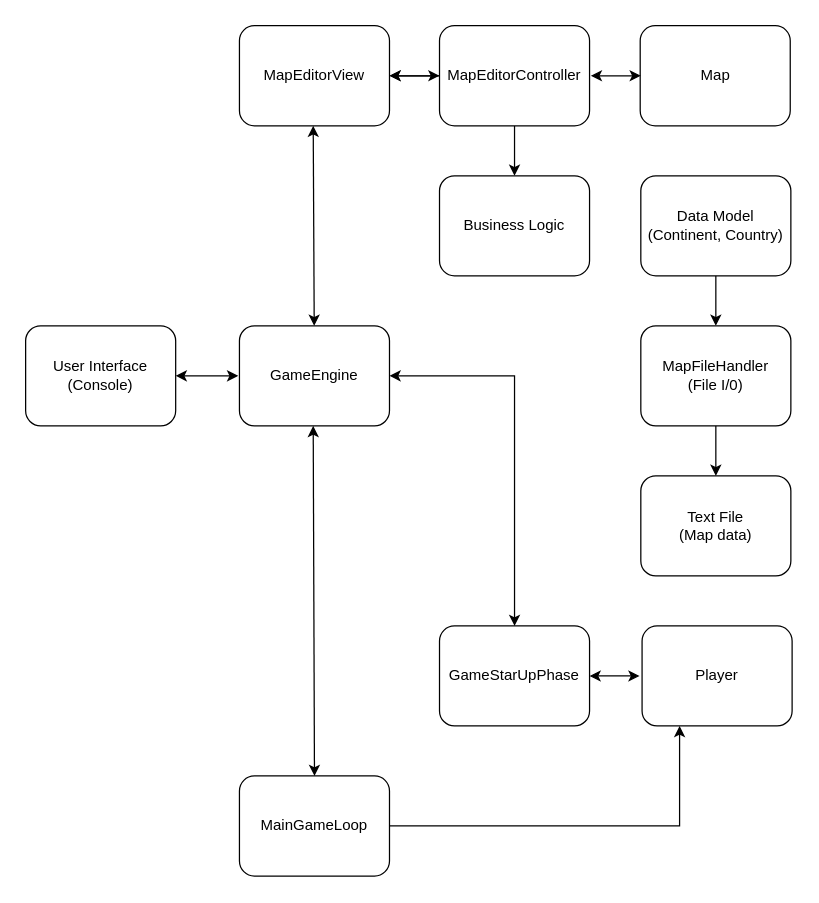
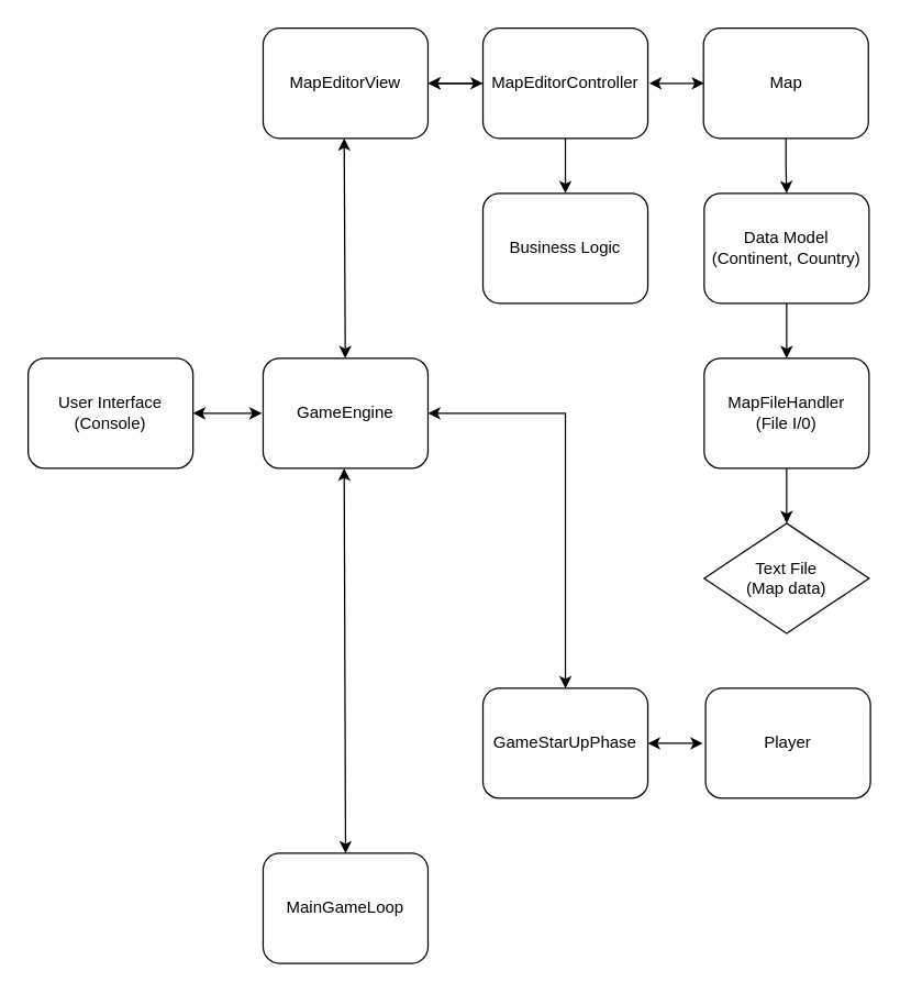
  <mxCell id="0" />
  <mxCell id="1" parent="0" />
  <mxCell id="2" value="MapEditorView" style="rounded=1;whiteSpace=wrap;html=1;" parent="1" vertex="1"><mxGeometry x="191" y="20" width="120" height="80" as="geometry" /></mxCell>
  <mxCell id="3" value="" style="edgeStyle=orthogonalEdgeStyle;rounded=0;orthogonalLoop=1;jettySize=auto;html=1;" parent="1" source="5" target="2" edge="1"><mxGeometry relative="1" as="geometry" /></mxCell>
  <mxCell id="4" style="edgeStyle=orthogonalEdgeStyle;rounded=0;orthogonalLoop=1;jettySize=auto;html=1;exitX=0.5;exitY=1;exitDx=0;exitDy=0;entryX=0.5;entryY=0;entryDx=0;entryDy=0;" parent="1" source="5" target="9" edge="1"><mxGeometry relative="1" as="geometry" /></mxCell>
  <mxCell id="5" value="MapEditorController" style="rounded=1;whiteSpace=wrap;html=1;" parent="1" vertex="1"><mxGeometry x="351" y="20" width="120" height="80" as="geometry" /></mxCell>
+ <mxCell id="6" style="edgeStyle=orthogonalEdgeStyle;rounded=0;orthogonalLoop=1;jettySize=auto;html=1;exitX=0.5;exitY=1;exitDx=0;exitDy=0;entryX=0.5;entryY=0;entryDx=0;entryDy=0;" parent="1" source="7" target="11" edge="1"><mxGeometry relative="1" as="geometry" /></mxCell>
  <mxCell id="7" value="Map" style="rounded=1;whiteSpace=wrap;html=1;" parent="1" vertex="1"><mxGeometry x="511.5" y="20" width="120" height="80" as="geometry" /></mxCell>
  <mxCell id="8" value="User Interface&lt;div&gt;(Console)&lt;/div&gt;" style="rounded=1;whiteSpace=wrap;html=1;" parent="1" vertex="1"><mxGeometry x="20" y="260" width="120" height="80" as="geometry" /></mxCell>
  <mxCell id="9" value="Business Logic" style="rounded=1;whiteSpace=wrap;html=1;" parent="1" vertex="1"><mxGeometry x="351" y="140" width="120" height="80" as="geometry" /></mxCell>
  <mxCell id="10" style="edgeStyle=orthogonalEdgeStyle;rounded=0;orthogonalLoop=1;jettySize=auto;html=1;exitX=0.5;exitY=1;exitDx=0;exitDy=0;entryX=0.5;entryY=0;entryDx=0;entryDy=0;" parent="1" source="11" target="13" edge="1"><mxGeometry relative="1" as="geometry" /></mxCell>
  <mxCell id="11" value="Data Model&lt;div&gt;(Continent, Country)&lt;/div&gt;" style="rounded=1;whiteSpace=wrap;html=1;" parent="1" vertex="1"><mxGeometry x="512" y="140" width="120" height="80" as="geometry" /></mxCell>
  <mxCell id="12" style="edgeStyle=orthogonalEdgeStyle;rounded=0;orthogonalLoop=1;jettySize=auto;html=1;exitX=0.5;exitY=1;exitDx=0;exitDy=0;" parent="1" source="13" target="14" edge="1"><mxGeometry relative="1" as="geometry" /></mxCell>
  <mxCell id="13" value="MapFileHandler&lt;div&gt;(File I/0)&lt;/div&gt;" style="rounded=1;whiteSpace=wrap;html=1;" parent="1" vertex="1"><mxGeometry x="512" y="260" width="120" height="80" as="geometry" /></mxCell>
- <mxCell id="14" value="Text File&lt;div&gt;(Map data)&lt;/div&gt;" style="rounded=1;whiteSpace=wrap;html=1;" parent="1" vertex="1"><mxGeometry x="512" y="380" width="120" height="80" as="geometry" /></mxCell>
+ <mxCell id="14" value="Text File&lt;div&gt;(Map data)&lt;/div&gt;" style="rhombus;whiteSpace=wrap;html=1;" parent="1" vertex="1"><mxGeometry x="512" y="380" width="120" height="80" as="geometry" /></mxCell>
  <mxCell id="15" value="GameEngine" style="rounded=1;whiteSpace=wrap;html=1;" parent="1" vertex="1"><mxGeometry x="191" y="260" width="120" height="80" as="geometry" /></mxCell>
  <mxCell id="16" value="GameStarUpPhase" style="rounded=1;whiteSpace=wrap;html=1;" parent="1" vertex="1"><mxGeometry x="351" y="500" width="120" height="80" as="geometry" /></mxCell>
  <mxCell id="17" value="Player" style="rounded=1;whiteSpace=wrap;html=1;" parent="1" vertex="1"><mxGeometry x="513" y="500" width="120" height="80" as="geometry" /></mxCell>
- <mxCell id="18" style="edgeStyle=orthogonalEdgeStyle;rounded=0;orthogonalLoop=1;jettySize=auto;html=1;exitX=1;exitY=0.5;exitDx=0;exitDy=0;entryX=0.25;entryY=1;entryDx=0;entryDy=0;" parent="1" source="19" target="17" edge="1"><mxGeometry relative="1" as="geometry" /></mxCell>
  <mxCell id="19" value="MainGameLoop" style="rounded=1;whiteSpace=wrap;html=1;" parent="1" vertex="1"><mxGeometry x="191" y="620" width="120" height="80" as="geometry" /></mxCell>
  <mxCell id="20" value="" style="endArrow=classic;startArrow=classic;html=1;rounded=0;exitX=1;exitY=0.5;exitDx=0;exitDy=0;" parent="1" source="2" edge="1"><mxGeometry width="50" height="50" relative="1" as="geometry"><mxPoint x="301" y="110" as="sourcePoint" /><mxPoint x="351" y="60" as="targetPoint" /></mxGeometry></mxCell>
  <mxCell id="21" value="" style="endArrow=classic;startArrow=classic;html=1;rounded=0;exitX=1;exitY=0.5;exitDx=0;exitDy=0;" parent="1" edge="1"><mxGeometry width="50" height="50" relative="1" as="geometry"><mxPoint x="472" y="60" as="sourcePoint" /><mxPoint x="512" y="60" as="targetPoint" /></mxGeometry></mxCell>
  <mxCell id="22" value="" style="endArrow=classic;startArrow=classic;html=1;rounded=0;exitX=1;exitY=0.5;exitDx=0;exitDy=0;" parent="1" source="16" edge="1"><mxGeometry width="50" height="50" relative="1" as="geometry"><mxPoint x="461" y="590" as="sourcePoint" /><mxPoint x="511" y="540" as="targetPoint" /></mxGeometry></mxCell>
  <mxCell id="23" value="" style="endArrow=classic;startArrow=classic;html=1;rounded=0;exitX=1;exitY=0.5;exitDx=0;exitDy=0;entryX=0.5;entryY=0;entryDx=0;entryDy=0;" parent="1" source="15" edge="1" target="16"><mxGeometry width="50" height="50" relative="1" as="geometry"><mxPoint x="301" y="590" as="sourcePoint" /><mxPoint x="351" y="540" as="targetPoint" /><Array as="points"><mxPoint x="411" y="300" /></Array></mxGeometry></mxCell>
  <mxCell id="24" value="" style="endArrow=classic;startArrow=classic;html=1;rounded=0;" edge="1" parent="1" source="15"><mxGeometry width="50" height="50" relative="1" as="geometry"><mxPoint x="200" y="150" as="sourcePoint" /><mxPoint x="250" y="100" as="targetPoint" /></mxGeometry></mxCell>
  <mxCell id="25" value="" style="endArrow=classic;startArrow=classic;html=1;rounded=0;exitX=0.5;exitY=0;exitDx=0;exitDy=0;" edge="1" parent="1" source="19"><mxGeometry width="50" height="50" relative="1" as="geometry"><mxPoint x="200" y="390" as="sourcePoint" /><mxPoint x="250" y="340" as="targetPoint" /></mxGeometry></mxCell>
  <mxCell id="26" value="" style="endArrow=classic;startArrow=classic;html=1;rounded=0;exitX=1;exitY=0.5;exitDx=0;exitDy=0;" edge="1" parent="1" source="8"><mxGeometry width="50" height="50" relative="1" as="geometry"><mxPoint x="140" y="350" as="sourcePoint" /><mxPoint x="190" y="300" as="targetPoint" /></mxGeometry></mxCell>
